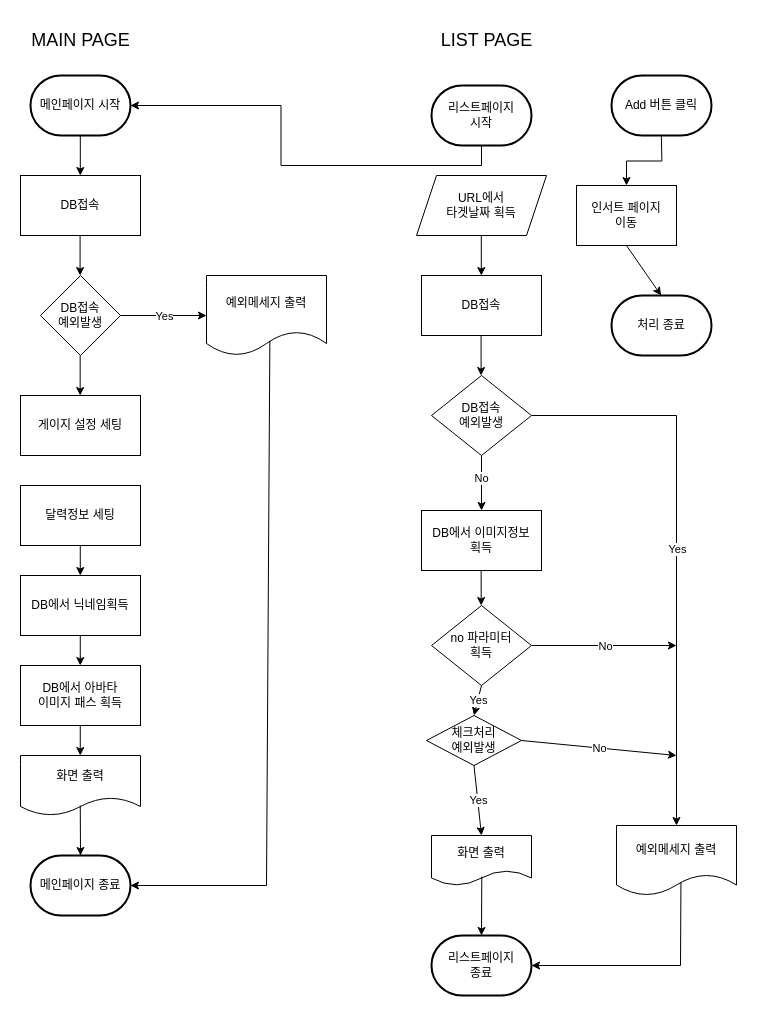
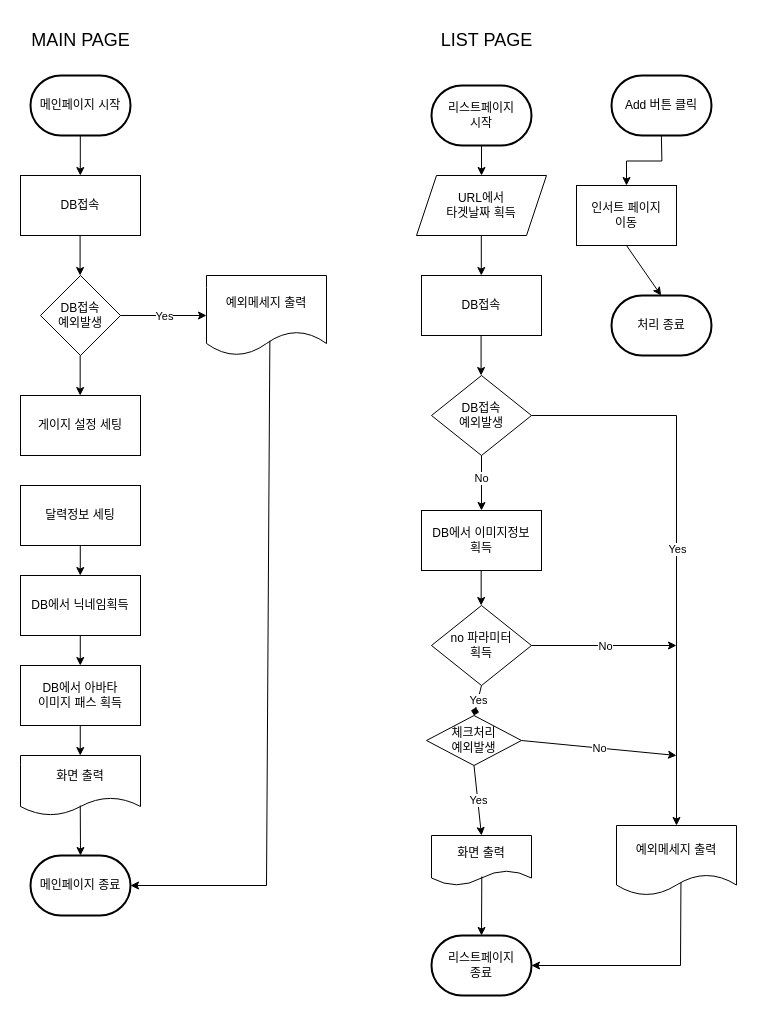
  <mxCell id="0" />
  <mxCell id="1" parent="0" />
  <mxCell id="2" value="메인페이지 시작" style="strokeWidth=2;html=1;shape=mxgraph.flowchart.terminator;whiteSpace=wrap;" parent="1" vertex="1"><mxGeometry x="30" y="75" width="100" height="60" as="geometry" /></mxCell>
  <mxCell id="3" value="DB접속" style="rounded=0;whiteSpace=wrap;html=1;" parent="1" vertex="1"><mxGeometry x="20" y="175" width="120" height="60" as="geometry" /></mxCell>
  <mxCell id="4" value="DB접속&lt;div&gt;예외발생&lt;/div&gt;" style="rhombus;whiteSpace=wrap;html=1;" parent="1" vertex="1"><mxGeometry x="40" y="275" width="80" height="80" as="geometry" /></mxCell>
  <mxCell id="5" value="예외메세지 출력" style="shape=document;whiteSpace=wrap;html=1;boundedLbl=1;" parent="1" vertex="1"><mxGeometry x="206" y="275" width="120" height="80" as="geometry" /></mxCell>
  <mxCell id="6" value="" style="endArrow=classic;html=1;rounded=0;exitX=0.5;exitY=1;exitDx=0;exitDy=0;exitPerimeter=0;entryX=0.5;entryY=0;entryDx=0;entryDy=0;" parent="1" edge="1"><mxGeometry width="50" height="50" relative="1" as="geometry"><mxPoint x="79.8" y="135" as="sourcePoint" /><mxPoint x="79.8" y="175" as="targetPoint" /></mxGeometry></mxCell>
  <mxCell id="7" value="" style="endArrow=classic;html=1;rounded=0;exitX=0.5;exitY=1;exitDx=0;exitDy=0;exitPerimeter=0;entryX=0.5;entryY=0;entryDx=0;entryDy=0;" parent="1" edge="1"><mxGeometry width="50" height="50" relative="1" as="geometry"><mxPoint x="79.66" y="355" as="sourcePoint" /><mxPoint x="79.66" y="395" as="targetPoint" /></mxGeometry></mxCell>
  <mxCell id="8" value="" style="endArrow=classic;html=1;rounded=0;exitX=1;exitY=0.5;exitDx=0;exitDy=0;entryX=0;entryY=0.5;entryDx=0;entryDy=0;" parent="1" source="4" target="5" edge="1"><mxGeometry relative="1" as="geometry"><mxPoint x="90" y="215" as="sourcePoint" /><mxPoint x="270" y="315" as="targetPoint" /><Array as="points" /></mxGeometry></mxCell>
  <mxCell id="9" value="Yes" style="edgeLabel;resizable=0;html=1;;align=center;verticalAlign=middle;" parent="8" connectable="0" vertex="1"><mxGeometry relative="1" as="geometry" /></mxCell>
  <mxCell id="10" value="" style="endArrow=classic;html=1;rounded=0;exitX=0.5;exitY=1;exitDx=0;exitDy=0;exitPerimeter=0;entryX=0.5;entryY=0;entryDx=0;entryDy=0;" parent="1" edge="1"><mxGeometry width="50" height="50" relative="1" as="geometry"><mxPoint x="79.58" y="235" as="sourcePoint" /><mxPoint x="79.58" y="275" as="targetPoint" /></mxGeometry></mxCell>
  <mxCell id="11" value="게이지 설정 세팅" style="rounded=0;whiteSpace=wrap;html=1;" parent="1" vertex="1"><mxGeometry x="20" y="395" width="120" height="60" as="geometry" /></mxCell>
  <mxCell id="12" value="달력정보 세팅" style="rounded=0;whiteSpace=wrap;html=1;" parent="1" vertex="1"><mxGeometry x="20" y="485" width="120" height="60" as="geometry" /></mxCell>
  <mxCell id="13" value="DB에서 닉네임획득" style="rounded=0;whiteSpace=wrap;html=1;" parent="1" vertex="1"><mxGeometry x="20" y="575" width="120" height="60" as="geometry" /></mxCell>
  <mxCell id="14" value="DB에서 아바타&lt;div&gt;이미지 패스 획득&lt;/div&gt;" style="rounded=0;whiteSpace=wrap;html=1;" parent="1" vertex="1"><mxGeometry x="20" y="665" width="120" height="60" as="geometry" /></mxCell>
  <mxCell id="15" value="화면 출력" style="shape=document;whiteSpace=wrap;html=1;boundedLbl=1;" parent="1" vertex="1"><mxGeometry x="20" y="755" width="120" height="60" as="geometry" /></mxCell>
  <mxCell id="16" value="메인페이지 종료" style="strokeWidth=2;html=1;shape=mxgraph.flowchart.terminator;whiteSpace=wrap;" parent="1" vertex="1"><mxGeometry x="30" y="855" width="100" height="60" as="geometry" /></mxCell>
  <mxCell id="17" value="" style="endArrow=classic;html=1;rounded=0;exitX=0.5;exitY=1;exitDx=0;exitDy=0;entryX=0.5;entryY=0;entryDx=0;entryDy=0;" parent="1" edge="1"><mxGeometry width="50" height="50" relative="1" as="geometry"><mxPoint x="79.77" y="545" as="sourcePoint" /><mxPoint x="79.77" y="575" as="targetPoint" /></mxGeometry></mxCell>
  <mxCell id="18" value="" style="endArrow=classic;html=1;rounded=0;exitX=0.5;exitY=1;exitDx=0;exitDy=0;entryX=0.5;entryY=0;entryDx=0;entryDy=0;" parent="1" edge="1"><mxGeometry width="50" height="50" relative="1" as="geometry"><mxPoint x="79.77" y="635" as="sourcePoint" /><mxPoint x="79.77" y="665" as="targetPoint" /></mxGeometry></mxCell>
  <mxCell id="19" value="" style="endArrow=classic;html=1;rounded=0;exitX=0.5;exitY=1;exitDx=0;exitDy=0;entryX=0.5;entryY=0;entryDx=0;entryDy=0;" parent="1" edge="1"><mxGeometry width="50" height="50" relative="1" as="geometry"><mxPoint x="79.76" y="725" as="sourcePoint" /><mxPoint x="79.76" y="755" as="targetPoint" /></mxGeometry></mxCell>
  <mxCell id="20" value="" style="endArrow=classic;html=1;rounded=0;exitX=0.5;exitY=1;exitDx=0;exitDy=0;entryX=0.5;entryY=0;entryDx=0;entryDy=0;entryPerimeter=0;" parent="1" target="16" edge="1"><mxGeometry width="50" height="50" relative="1" as="geometry"><mxPoint x="79.76" y="805" as="sourcePoint" /><mxPoint x="79.76" y="835" as="targetPoint" /></mxGeometry></mxCell>
  <mxCell id="21" value="&lt;font style=&quot;font-size: 18px;&quot;&gt;MAIN PAGE&lt;/font&gt;" style="text;html=1;align=center;verticalAlign=middle;resizable=0;points=[];autosize=1;strokeColor=none;fillColor=none;" parent="1" vertex="1"><mxGeometry x="20" y="20" width="120" height="40" as="geometry" /></mxCell>
  <mxCell id="22" value="&lt;font style=&quot;font-size: 18px;&quot;&gt;LIST PAGE&lt;/font&gt;" style="text;html=1;align=center;verticalAlign=middle;resizable=0;points=[];autosize=1;strokeColor=none;fillColor=none;" parent="1" vertex="1"><mxGeometry x="431" y="20" width="110" height="40" as="geometry" /></mxCell>
- <mxCell id="23" style="edgeStyle=orthogonalEdgeStyle;rounded=0;orthogonalLoop=1;jettySize=auto;html=1;exitX=0.5;exitY=1;exitDx=0;exitDy=0;exitPerimeter=0;" parent="1" source="24" target="2" edge="1"><mxGeometry relative="1" as="geometry" /></mxCell>
+ <mxCell id="23" style="edgeStyle=orthogonalEdgeStyle;rounded=0;orthogonalLoop=1;jettySize=auto;html=1;exitX=0.5;exitY=1;exitDx=0;exitDy=0;exitPerimeter=0;entryX=0.5;entryY=0;entryDx=0;entryDy=0;" parent="1" source="24" target="34" edge="1"><mxGeometry relative="1" as="geometry" /></mxCell>
  <mxCell id="24" value="리스트페이지&lt;div&gt;시작&lt;/div&gt;" style="strokeWidth=2;html=1;shape=mxgraph.flowchart.terminator;whiteSpace=wrap;" parent="1" vertex="1"><mxGeometry x="431" y="85" width="100" height="60" as="geometry" /></mxCell>
  <mxCell id="25" value="DB접속" style="rounded=0;whiteSpace=wrap;html=1;" parent="1" vertex="1"><mxGeometry x="421" y="275" width="120" height="60" as="geometry" /></mxCell>
  <mxCell id="26" value="" style="endArrow=classic;html=1;rounded=0;exitX=0.5;exitY=1;exitDx=0;exitDy=0;exitPerimeter=0;entryX=0.5;entryY=0;entryDx=0;entryDy=0;" parent="1" edge="1"><mxGeometry width="50" height="50" relative="1" as="geometry"><mxPoint x="480.8" y="235" as="sourcePoint" /><mxPoint x="480.8" y="275" as="targetPoint" /></mxGeometry></mxCell>
  <mxCell id="27" value="DB접속&lt;div&gt;예외발생&lt;/div&gt;" style="rhombus;whiteSpace=wrap;html=1;" parent="1" vertex="1"><mxGeometry x="431" y="375" width="100" height="80" as="geometry" /></mxCell>
  <mxCell id="28" value="예외메세지 출력" style="shape=document;whiteSpace=wrap;html=1;boundedLbl=1;" parent="1" vertex="1"><mxGeometry x="616" y="825" width="120" height="70" as="geometry" /></mxCell>
  <mxCell id="29" value="" style="endArrow=classic;html=1;rounded=0;exitX=0.5;exitY=1;exitDx=0;exitDy=0;exitPerimeter=0;entryX=0.5;entryY=0;entryDx=0;entryDy=0;" parent="1" edge="1"><mxGeometry width="50" height="50" relative="1" as="geometry"><mxPoint x="480.66" y="565" as="sourcePoint" /><mxPoint x="480.66" y="605" as="targetPoint" /></mxGeometry></mxCell>
  <mxCell id="30" value="" style="endArrow=classic;html=1;rounded=0;exitX=1;exitY=0.5;exitDx=0;exitDy=0;entryX=0.5;entryY=0;entryDx=0;entryDy=0;" parent="1" source="27" target="28" edge="1"><mxGeometry relative="1" as="geometry"><mxPoint x="491" y="425" as="sourcePoint" /><mxPoint x="671" y="525" as="targetPoint" /><Array as="points"><mxPoint x="676" y="415" /></Array></mxGeometry></mxCell>
  <mxCell id="31" value="Yes" style="edgeLabel;resizable=0;html=1;;align=center;verticalAlign=middle;" parent="30" connectable="0" vertex="1"><mxGeometry relative="1" as="geometry" /></mxCell>
  <mxCell id="32" value="" style="endArrow=classic;html=1;rounded=0;exitX=0.5;exitY=1;exitDx=0;exitDy=0;exitPerimeter=0;entryX=0.5;entryY=0;entryDx=0;entryDy=0;" parent="1" edge="1"><mxGeometry width="50" height="50" relative="1" as="geometry"><mxPoint x="480.58" y="335" as="sourcePoint" /><mxPoint x="480.58" y="375" as="targetPoint" /></mxGeometry></mxCell>
  <mxCell id="33" value="no 파라미터&lt;div&gt;획득&lt;/div&gt;" style="rhombus;whiteSpace=wrap;html=1;" parent="1" vertex="1"><mxGeometry x="431" y="605" width="100" height="80" as="geometry" /></mxCell>
  <mxCell id="34" value="URL에서 &lt;br&gt;타겟날짜 획득" style="shape=parallelogram;perimeter=parallelogramPerimeter;whiteSpace=wrap;html=1;fixedSize=1;" parent="1" vertex="1"><mxGeometry x="416" y="175" width="130" height="60" as="geometry" /></mxCell>
  <mxCell id="35" value="" style="endArrow=classic;html=1;rounded=0;exitX=0.528;exitY=0.816;exitDx=0;exitDy=0;exitPerimeter=0;entryX=1;entryY=0.5;entryDx=0;entryDy=0;entryPerimeter=0;" parent="1" source="5" target="16" edge="1"><mxGeometry width="50" height="50" relative="1" as="geometry"><mxPoint x="136" y="495" as="sourcePoint" /><mxPoint x="186" y="445" as="targetPoint" /><Array as="points"><mxPoint x="266" y="885" /></Array></mxGeometry></mxCell>
  <mxCell id="36" value="체크처리&lt;br&gt;예외발생" style="rhombus;whiteSpace=wrap;html=1;" parent="1" vertex="1"><mxGeometry x="426" y="715" width="95" height="50" as="geometry" /></mxCell>
  <mxCell id="37" value="" style="endArrow=classic;html=1;rounded=0;exitX=1;exitY=0.5;exitDx=0;exitDy=0;" parent="1" source="36" edge="1"><mxGeometry relative="1" as="geometry"><mxPoint x="541" y="755" as="sourcePoint" /><mxPoint x="676" y="755" as="targetPoint" /></mxGeometry></mxCell>
  <mxCell id="38" value="No" style="edgeLabel;resizable=0;html=1;align=center;verticalAlign=middle;" parent="37" connectable="0" vertex="1"><mxGeometry relative="1" as="geometry" /></mxCell>
  <mxCell id="39" value="" style="endArrow=classic;html=1;rounded=0;exitX=0.5;exitY=1;exitDx=0;exitDy=0;entryX=0.5;entryY=0;entryDx=0;entryDy=0;" parent="1" source="36" edge="1"><mxGeometry relative="1" as="geometry"><mxPoint x="481" y="745" as="sourcePoint" /><mxPoint x="481" y="835" as="targetPoint" /></mxGeometry></mxCell>
  <mxCell id="40" value="Yes" style="edgeLabel;resizable=0;html=1;align=center;verticalAlign=middle;" parent="39" connectable="0" vertex="1"><mxGeometry relative="1" as="geometry" /></mxCell>
  <mxCell id="41" value="" style="endArrow=classic;html=1;rounded=0;exitX=0.537;exitY=0.813;exitDx=0;exitDy=0;exitPerimeter=0;entryX=1;entryY=0.5;entryDx=0;entryDy=0;entryPerimeter=0;" parent="1" source="28" target="50" edge="1"><mxGeometry width="50" height="50" relative="1" as="geometry"><mxPoint x="571" y="615" as="sourcePoint" /><mxPoint x="561" y="795" as="targetPoint" /><Array as="points"><mxPoint x="680" y="965" /></Array></mxGeometry></mxCell>
- <mxCell id="42" value="" style="endArrow=classic;html=1;rounded=0;exitX=0.5;exitY=1;exitDx=0;exitDy=0;entryX=0.5;entryY=0;entryDx=0;entryDy=0;" parent="1" source="33" target="36" edge="1"><mxGeometry relative="1" as="geometry"><mxPoint x="561" y="655" as="sourcePoint" /><mxPoint x="661" y="655" as="targetPoint" /></mxGeometry></mxCell>
+ <mxCell id="42" value="" style="endArrow=diamond;html=1;rounded=0;exitX=0.5;exitY=1;exitDx=0;exitDy=0;entryX=0.5;entryY=0;entryDx=0;entryDy=0;" parent="1" source="33" target="36" edge="1"><mxGeometry relative="1" as="geometry"><mxPoint x="561" y="655" as="sourcePoint" /><mxPoint x="661" y="655" as="targetPoint" /></mxGeometry></mxCell>
  <mxCell id="43" value="Yes" style="edgeLabel;resizable=0;html=1;align=center;verticalAlign=middle;" parent="42" connectable="0" vertex="1"><mxGeometry relative="1" as="geometry" /></mxCell>
  <mxCell id="44" value="" style="endArrow=classic;html=1;rounded=0;exitX=1;exitY=0.5;exitDx=0;exitDy=0;" parent="1" source="33" edge="1"><mxGeometry relative="1" as="geometry"><mxPoint x="536" y="645" as="sourcePoint" /><mxPoint x="676" y="645" as="targetPoint" /></mxGeometry></mxCell>
  <mxCell id="45" value="No" style="edgeLabel;resizable=0;html=1;align=center;verticalAlign=middle;" parent="44" connectable="0" vertex="1"><mxGeometry relative="1" as="geometry" /></mxCell>
  <mxCell id="46" value="DB에서 이미지정보&lt;br&gt;획득" style="rounded=0;whiteSpace=wrap;html=1;" parent="1" vertex="1"><mxGeometry x="421" y="510" width="120" height="60" as="geometry" /></mxCell>
  <mxCell id="47" value="" style="endArrow=classic;html=1;rounded=0;exitX=0.5;exitY=1;exitDx=0;exitDy=0;entryX=0.5;entryY=0;entryDx=0;entryDy=0;" parent="1" source="27" target="46" edge="1"><mxGeometry width="50" height="50" relative="1" as="geometry"><mxPoint x="471" y="545" as="sourcePoint" /><mxPoint x="521" y="495" as="targetPoint" /></mxGeometry></mxCell>
  <mxCell id="48" value="No" style="edgeLabel;html=1;align=center;verticalAlign=middle;resizable=0;points=[];" vertex="1" connectable="0" parent="47"><mxGeometry x="-0.191" y="-1" relative="1" as="geometry"><mxPoint as="offset" /></mxGeometry></mxCell>
  <mxCell id="49" value="화면 출력" style="shape=document;whiteSpace=wrap;html=1;boundedLbl=1;" parent="1" vertex="1"><mxGeometry x="431" y="835" width="100" height="50" as="geometry" /></mxCell>
  <mxCell id="50" value="리스트페이지&lt;br&gt;종료" style="strokeWidth=2;html=1;shape=mxgraph.flowchart.terminator;whiteSpace=wrap;" parent="1" vertex="1"><mxGeometry x="431" y="935" width="100" height="60" as="geometry" /></mxCell>
  <mxCell id="51" value="" style="endArrow=classic;html=1;rounded=0;exitX=0.503;exitY=0.821;exitDx=0;exitDy=0;entryX=0.5;entryY=0;entryDx=0;entryDy=0;entryPerimeter=0;exitPerimeter=0;" parent="1" source="49" target="50" edge="1"><mxGeometry width="50" height="50" relative="1" as="geometry"><mxPoint x="480.76" y="885" as="sourcePoint" /><mxPoint x="480.76" y="915" as="targetPoint" /></mxGeometry></mxCell>
  <mxCell id="52" value="Add 버튼 클릭" style="strokeWidth=2;html=1;shape=mxgraph.flowchart.terminator;whiteSpace=wrap;" parent="1" vertex="1"><mxGeometry x="611" y="75" width="100" height="60" as="geometry" /></mxCell>
  <mxCell id="53" value="인서트 페이지&lt;br&gt;이동" style="rounded=0;whiteSpace=wrap;html=1;" parent="1" vertex="1"><mxGeometry x="576" y="185" width="100" height="60" as="geometry" /></mxCell>
  <mxCell id="54" value="처리 종료" style="strokeWidth=2;html=1;shape=mxgraph.flowchart.terminator;whiteSpace=wrap;" parent="1" vertex="1"><mxGeometry x="611" y="295" width="100" height="60" as="geometry" /></mxCell>
  <mxCell id="55" style="edgeStyle=orthogonalEdgeStyle;rounded=0;orthogonalLoop=1;jettySize=auto;html=1;exitX=0.5;exitY=1;exitDx=0;exitDy=0;exitPerimeter=0;entryX=0.5;entryY=0;entryDx=0;entryDy=0;" parent="1" target="53" edge="1"><mxGeometry relative="1" as="geometry"><mxPoint x="660.86" y="135" as="sourcePoint" /><mxPoint x="660.86" y="175" as="targetPoint" /><Array as="points" /></mxGeometry></mxCell>
  <mxCell id="56" value="" style="endArrow=classic;html=1;rounded=0;exitX=0.5;exitY=1;exitDx=0;exitDy=0;entryX=0.5;entryY=0;entryDx=0;entryDy=0;" parent="1" source="53" edge="1"><mxGeometry width="50" height="50" relative="1" as="geometry"><mxPoint x="660.64" y="255" as="sourcePoint" /><mxPoint x="660.64" y="295" as="targetPoint" /></mxGeometry></mxCell>
